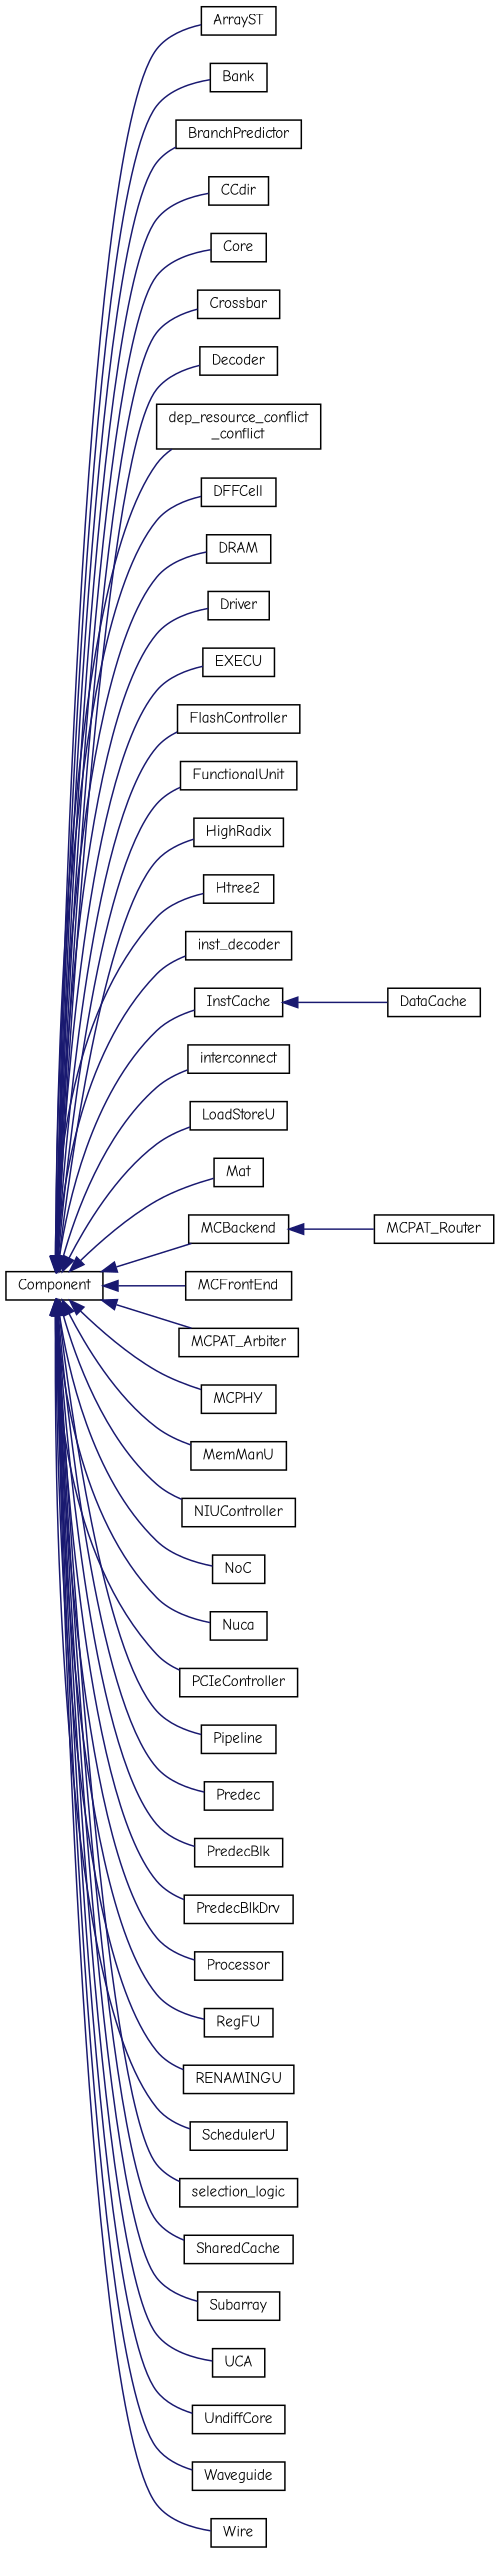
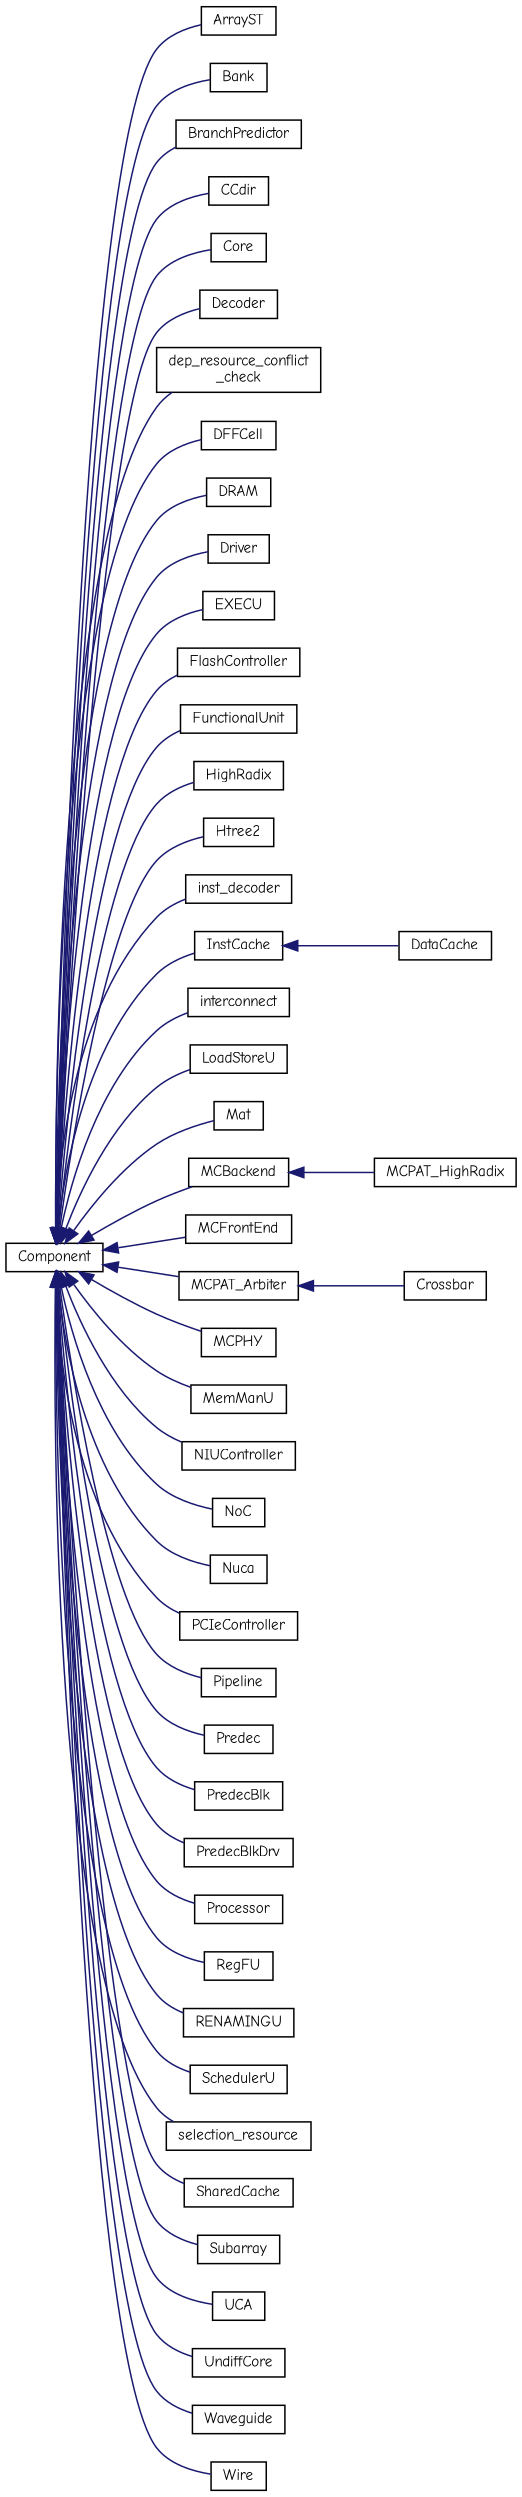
  digraph {
    fontname="Comic Neue"
    rankdir=LR
    node [color=black fontname="Comic Neue" fontsize=10 shape=record]
    edge [color=midnightblue dir=back fontname="Comic Neue" fontsize=10 labelfontname=FreeSans labelfontsize=10 style=solid]
    n1 [height=0.2 label=Component width=0.4]
    n2 [height=0.2 label=ArrayST width=0.4]
    n3 [height=0.2 label=Bank width=0.4]
    n4 [height=0.2 label=BranchPredictor width=0.4]
    n5 [height=0.2 label=CCdir width=0.4]
    n6 [height=0.2 label=Core width=0.4]
    n7 [height=0.2 label=Crossbar width=0.4]
    n8 [height=0.2 label=Decoder width=0.4]
-   n9 [height=0.2 label="dep_resource_conflict\l_conflict" width=0.4]
+   n9 [height=0.2 label="dep_resource_conflict\l_check" width=0.4]
    n10 [height=0.2 label=DFFCell width=0.4]
    n11 [height=0.2 label=DRAM width=0.4]
    n12 [height=0.2 label=Driver width=0.4]
    n13 [height=0.2 label=EXECU width=0.4]
    n14 [height=0.2 label=FlashController width=0.4]
    n15 [height=0.2 label=FunctionalUnit width=0.4]
    n16 [height=0.2 label=HighRadix width=0.4]
    n17 [height=0.2 label=Htree2 width=0.4]
    n18 [height=0.2 label=inst_decoder width=0.4]
    n19 [height=0.2 label=InstCache width=0.4]
    n20 [height=0.2 label=interconnect width=0.4]
    n21 [height=0.2 label=LoadStoreU width=0.4]
    n22 [height=0.2 label=Mat width=0.4]
    n23 [height=0.2 label=MCBackend width=0.4]
    n24 [height=0.2 label=MCFrontEnd width=0.4]
    n25 [height=0.2 label=MCPAT_Arbiter width=0.4]
    n26 [height=0.2 label=MCPHY width=0.4]
    n27 [height=0.2 label=MemManU width=0.4]
    n28 [height=0.2 label=NIUController width=0.4]
    n29 [height=0.2 label=NoC width=0.4]
    n30 [height=0.2 label=Nuca width=0.4]
    n31 [height=0.2 label=PCIeController width=0.4]
    n32 [height=0.2 label=Pipeline width=0.4]
    n33 [height=0.2 label=Predec width=0.4]
    n34 [height=0.2 label=PredecBlk width=0.4]
    n35 [height=0.2 label=PredecBlkDrv width=0.4]
    n36 [height=0.2 label=Processor width=0.4]
    n37 [height=0.2 label=RegFU width=0.4]
    n38 [height=0.2 label=RENAMINGU width=0.4]
    n39 [height=0.2 label=SchedulerU width=0.4]
-   n40 [height=0.2 label=selection_logic width=0.4]
+   n40 [height=0.2 label=selection_resource width=0.4]
    n41 [height=0.2 label=SharedCache width=0.4]
    n42 [height=0.2 label=Subarray width=0.4]
    n43 [height=0.2 label=UCA width=0.4]
    n44 [height=0.2 label=UndiffCore width=0.4]
    n45 [height=0.2 label=Waveguide width=0.4]
    n46 [height=0.2 label=Wire width=0.4]
    n47 [height=0.2 label=DataCache width=0.4]
-   n48 [height=0.2 label=MCPAT_Router width=0.4]
+   n48 [height=0.2 label=MCPAT_HighRadix width=0.4]
    n1 -> n2
    n1 -> n3
    n1 -> n4
    n1 -> n5
    n1 -> n6
-   n1 -> n7
+   n25 -> n7
    n1 -> n8
    n1 -> n9
    n1 -> n10
    n1 -> n11
    n1 -> n12
    n1 -> n13
    n1 -> n14
    n1 -> n15
    n1 -> n16
    n1 -> n17
    n1 -> n18
    n1 -> n19
    n1 -> n20
    n1 -> n21
    n1 -> n22
    n1 -> n23
    n1 -> n24
    n1 -> n25
    n1 -> n26
    n1 -> n27
    n1 -> n28
    n1 -> n29
    n1 -> n30
    n1 -> n31
    n1 -> n32
    n1 -> n33
    n1 -> n34
    n1 -> n35
    n1 -> n36
    n1 -> n37
    n1 -> n38
    n1 -> n39
    n1 -> n40
    n1 -> n41
    n1 -> n42
    n1 -> n43
    n1 -> n44
    n1 -> n45
    n1 -> n46
    n19 -> n47
    n23 -> n48
  }
